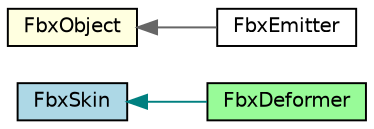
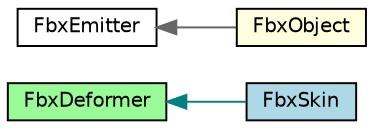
  digraph {
    rankdir=LR
    node [color=black fontname=Helvetica fontsize=10 shape=record style=filled]
    edge [dir=back fontname=Helvetica fontsize=10 labelfontname=Helvetica labelfontsize=10 style=solid]
    n1 [fillcolor=lightblue fontcolor=black height=0.2 label=FbxSkin width=0.4]
    n2 [fillcolor=palegreen height=0.2 label=FbxDeformer width=0.4]
    n3 [fillcolor=lightyellow height=0.2 label=FbxObject width=0.4]
    n4 [fillcolor=white height=0.2 label=FbxEmitter width=0.4]
-   n1 -> n2 [color=teal]
-   n3 -> n4 [color=gray40]
+   n2 -> n1 [color=teal]
+   n4 -> n3 [color=gray40]
  }
